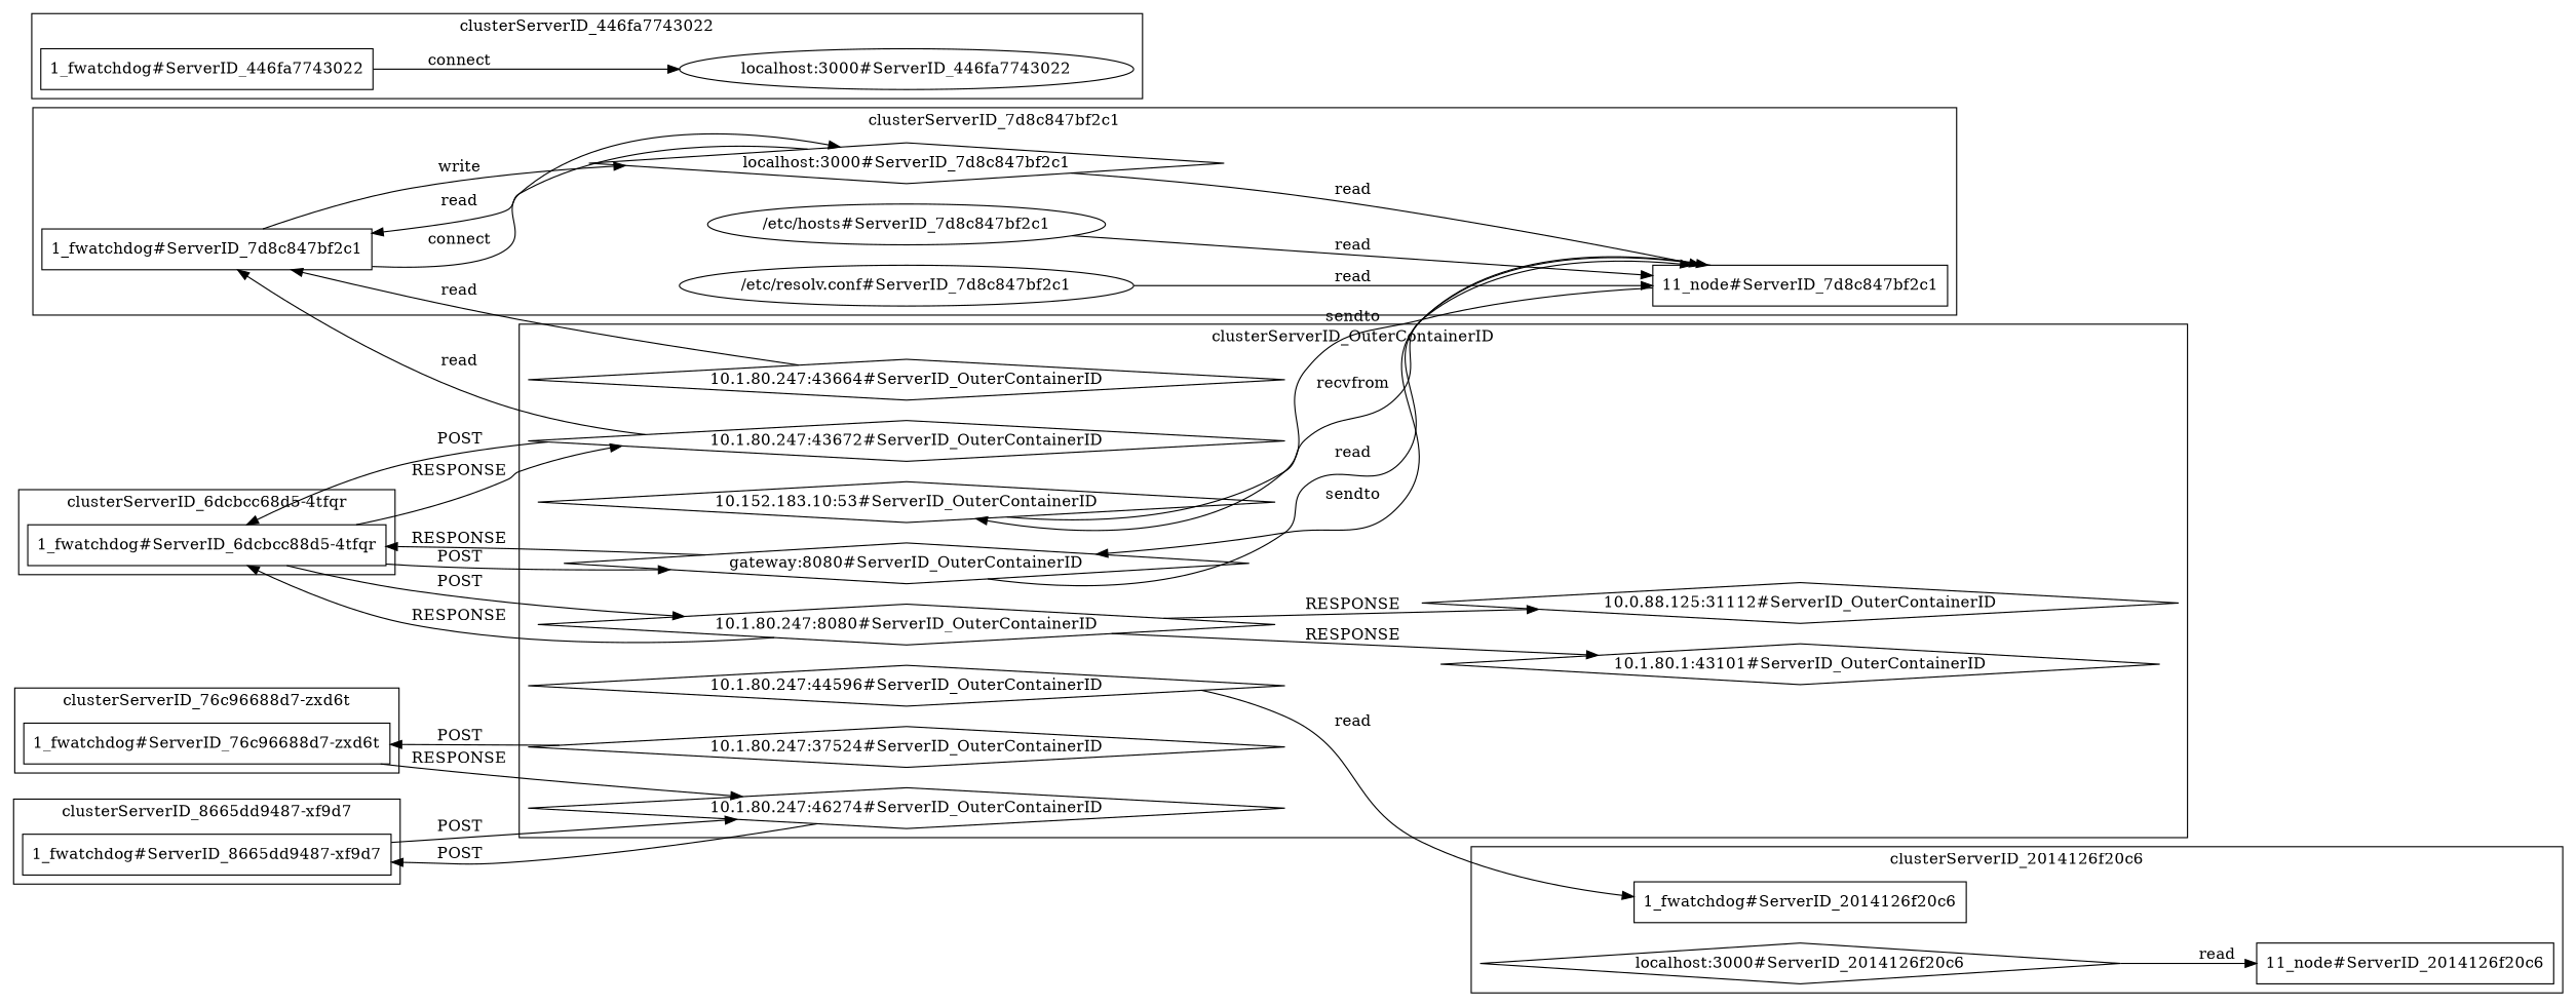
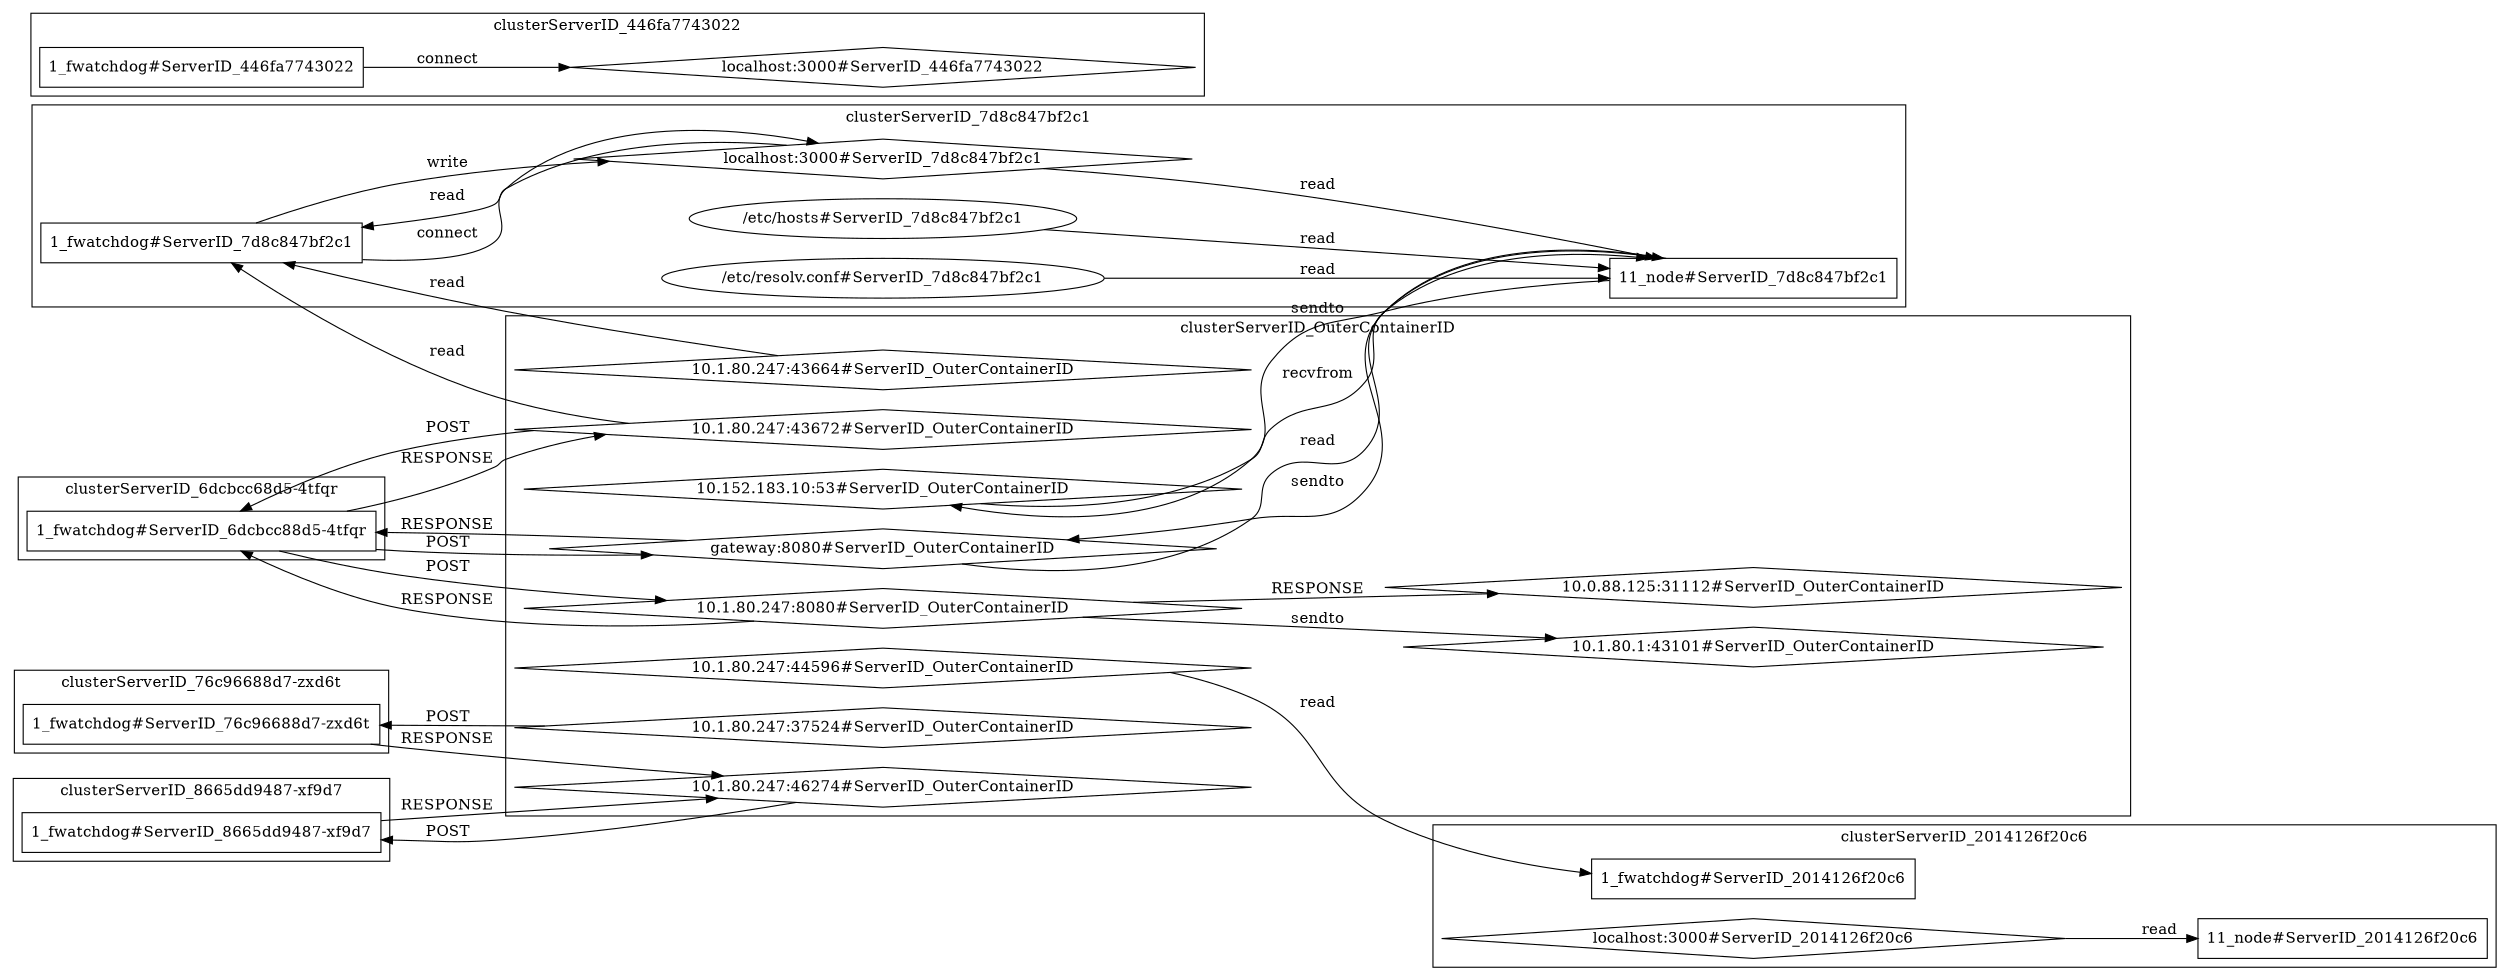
  digraph {
    rankdir=LR
    node [shape=diamond]
    "1_fwatchdog#ServerID_2014126f20c6" [shape=box]
    "localhost:3000#ServerID_2014126f20c6"
    "11_node#ServerID_2014126f20c6" [shape=box]
    "1_fwatchdog#ServerID_446fa7743022" [shape=box]
-   "localhost:3000#ServerID_446fa7743022" [shape=ellipse]
+   "localhost:3000#ServerID_446fa7743022"
    "1_fwatchdog#ServerID_6dcbcc88d5-4tfqr" [shape=box]
    "1_fwatchdog#ServerID_76c96688d7-zxd6t" [shape=box]
    "1_fwatchdog#ServerID_7d8c847bf2c1" [shape=box]
    "localhost:3000#ServerID_7d8c847bf2c1"
    "11_node#ServerID_7d8c847bf2c1" [shape=box]
    "/etc/hosts#ServerID_7d8c847bf2c1" [shape=ellipse]
    "/etc/resolv.conf#ServerID_7d8c847bf2c1" [shape=ellipse]
    "1_fwatchdog#ServerID_8665dd9487-xf9d7" [shape=box]
    "10.1.80.247:43664#ServerID_OuterContainerID"
    "10.1.80.247:43672#ServerID_OuterContainerID"
    "10.1.80.247:44596#ServerID_OuterContainerID"
    "10.152.183.10:53#ServerID_OuterContainerID"
    "gateway:8080#ServerID_OuterContainerID"
    "10.1.80.247:8080#ServerID_OuterContainerID"
    "10.1.80.247:46274#ServerID_OuterContainerID"
    "10.1.80.247:37524#ServerID_OuterContainerID"
    "10.1.80.1:43101#ServerID_OuterContainerID"
    "10.0.88.125:31112#ServerID_OuterContainerID"
    subgraph cluster_1 {
      label=clusterServerID_2014126f20c6
      "1_fwatchdog#ServerID_2014126f20c6"
      "localhost:3000#ServerID_2014126f20c6"
      "11_node#ServerID_2014126f20c6"
    }
    subgraph cluster_2 {
      label=clusterServerID_446fa7743022
      "1_fwatchdog#ServerID_446fa7743022"
      "localhost:3000#ServerID_446fa7743022"
    }
    subgraph cluster_3 {
      label="clusterServerID_6dcbcc68d5-4tfqr"
      "1_fwatchdog#ServerID_6dcbcc88d5-4tfqr"
    }
    subgraph cluster_4 {
      label="clusterServerID_76c96688d7-zxd6t"
      "1_fwatchdog#ServerID_76c96688d7-zxd6t"
    }
    subgraph cluster_5 {
      label=clusterServerID_7d8c847bf2c1
      "1_fwatchdog#ServerID_7d8c847bf2c1"
      "localhost:3000#ServerID_7d8c847bf2c1"
      "11_node#ServerID_7d8c847bf2c1"
      "/etc/hosts#ServerID_7d8c847bf2c1"
      "/etc/resolv.conf#ServerID_7d8c847bf2c1"
    }
    subgraph cluster_6 {
      label="clusterServerID_8665dd9487-xf9d7"
      "1_fwatchdog#ServerID_8665dd9487-xf9d7"
    }
    subgraph cluster_7 {
      label=clusterServerID_OuterContainerID
      "10.1.80.247:43664#ServerID_OuterContainerID"
      "10.1.80.247:43672#ServerID_OuterContainerID"
      "10.1.80.247:44596#ServerID_OuterContainerID"
      "10.152.183.10:53#ServerID_OuterContainerID"
      "gateway:8080#ServerID_OuterContainerID"
      "10.1.80.247:8080#ServerID_OuterContainerID"
      "10.1.80.247:46274#ServerID_OuterContainerID"
      "10.1.80.247:37524#ServerID_OuterContainerID"
      "10.1.80.1:43101#ServerID_OuterContainerID"
      "10.0.88.125:31112#ServerID_OuterContainerID"
    }
    "localhost:3000#ServerID_2014126f20c6" -> "11_node#ServerID_2014126f20c6" [label=read]
    "1_fwatchdog#ServerID_446fa7743022" -> "localhost:3000#ServerID_446fa7743022" [label=connect]
    "1_fwatchdog#ServerID_6dcbcc88d5-4tfqr" -> "10.1.80.247:43672#ServerID_OuterContainerID" [label=RESPONSE]
    "1_fwatchdog#ServerID_6dcbcc88d5-4tfqr" -> "gateway:8080#ServerID_OuterContainerID" [label=POST]
    "1_fwatchdog#ServerID_6dcbcc88d5-4tfqr" -> "10.1.80.247:8080#ServerID_OuterContainerID" [label=POST]
    "1_fwatchdog#ServerID_76c96688d7-zxd6t" -> "10.1.80.247:46274#ServerID_OuterContainerID" [label=RESPONSE]
    "1_fwatchdog#ServerID_7d8c847bf2c1" -> "localhost:3000#ServerID_7d8c847bf2c1" [label=write]
    "1_fwatchdog#ServerID_7d8c847bf2c1" -> "localhost:3000#ServerID_7d8c847bf2c1" [label=connect]
    "localhost:3000#ServerID_7d8c847bf2c1" -> "1_fwatchdog#ServerID_7d8c847bf2c1" [label=read]
    "localhost:3000#ServerID_7d8c847bf2c1" -> "11_node#ServerID_7d8c847bf2c1" [label=read]
    "11_node#ServerID_7d8c847bf2c1" -> "10.152.183.10:53#ServerID_OuterContainerID" [label=sendto]
    "11_node#ServerID_7d8c847bf2c1" -> "gateway:8080#ServerID_OuterContainerID" [label=sendto]
    "/etc/hosts#ServerID_7d8c847bf2c1" -> "11_node#ServerID_7d8c847bf2c1" [label=read]
    "/etc/resolv.conf#ServerID_7d8c847bf2c1" -> "11_node#ServerID_7d8c847bf2c1" [label=read]
-   "1_fwatchdog#ServerID_8665dd9487-xf9d7" -> "10.1.80.247:46274#ServerID_OuterContainerID" [label=POST]
+   "1_fwatchdog#ServerID_8665dd9487-xf9d7" -> "10.1.80.247:46274#ServerID_OuterContainerID" [label=RESPONSE]
    "10.1.80.247:43664#ServerID_OuterContainerID" -> "1_fwatchdog#ServerID_7d8c847bf2c1" [label=read]
    "10.1.80.247:43672#ServerID_OuterContainerID" -> "1_fwatchdog#ServerID_6dcbcc88d5-4tfqr" [label=POST]
    "10.1.80.247:43672#ServerID_OuterContainerID" -> "1_fwatchdog#ServerID_7d8c847bf2c1" [label=read]
    "10.1.80.247:44596#ServerID_OuterContainerID" -> "1_fwatchdog#ServerID_2014126f20c6" [label=read]
    "10.152.183.10:53#ServerID_OuterContainerID" -> "11_node#ServerID_7d8c847bf2c1" [label=recvfrom]
    "gateway:8080#ServerID_OuterContainerID" -> "1_fwatchdog#ServerID_6dcbcc88d5-4tfqr" [label=RESPONSE]
    "gateway:8080#ServerID_OuterContainerID" -> "11_node#ServerID_7d8c847bf2c1" [label=read]
    "10.1.80.247:8080#ServerID_OuterContainerID" -> "1_fwatchdog#ServerID_6dcbcc88d5-4tfqr" [label=RESPONSE]
-   "10.1.80.247:8080#ServerID_OuterContainerID" -> "10.1.80.1:43101#ServerID_OuterContainerID" [label=RESPONSE]
+   "10.1.80.247:8080#ServerID_OuterContainerID" -> "10.1.80.1:43101#ServerID_OuterContainerID" [label=sendto]
    "10.1.80.247:8080#ServerID_OuterContainerID" -> "10.0.88.125:31112#ServerID_OuterContainerID" [label=RESPONSE]
    "10.1.80.247:46274#ServerID_OuterContainerID" -> "1_fwatchdog#ServerID_8665dd9487-xf9d7" [label=POST]
    "10.1.80.247:37524#ServerID_OuterContainerID" -> "1_fwatchdog#ServerID_76c96688d7-zxd6t" [label=POST]
  }
